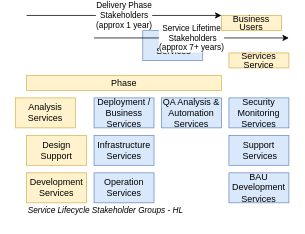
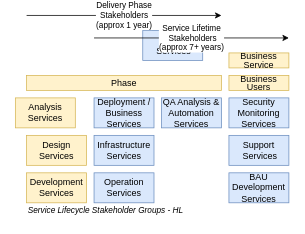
  <mxCell id="0" />
  <mxCell id="1" parent="0" />
  <mxCell id="2" value="Deployment / Business&lt;br&gt;Services" style="rounded=0;whiteSpace=wrap;html=1;sketch=0;fillColor=#dae8fc;strokeColor=#6c8ebf;" vertex="1" parent="1"><mxGeometry x="125" y="130" width="80" height="40" as="geometry" /></mxCell>
  <mxCell id="3" value="Infrastructure Services" style="rounded=0;whiteSpace=wrap;html=1;sketch=0;fillColor=#dae8fc;strokeColor=#6c8ebf;" vertex="1" parent="1"><mxGeometry x="125" y="180" width="80" height="40" as="geometry" /></mxCell>
  <mxCell id="4" value="Operation Services" style="rounded=0;whiteSpace=wrap;html=1;sketch=0;fillColor=#dae8fc;strokeColor=#6c8ebf;" vertex="1" parent="1"><mxGeometry x="125" y="230" width="80" height="40" as="geometry" /></mxCell>
  <mxCell id="5" value="Security Monitoring Services" style="rounded=0;whiteSpace=wrap;html=1;sketch=0;fillColor=#dae8fc;strokeColor=#6c8ebf;" vertex="1" parent="1"><mxGeometry x="305" y="130" width="80" height="40" as="geometry" /></mxCell>
  <mxCell id="6" value="Support&lt;br&gt;&amp;nbsp;Services" style="rounded=0;whiteSpace=wrap;html=1;sketch=0;fillColor=#dae8fc;strokeColor=#6c8ebf;" vertex="1" parent="1"><mxGeometry x="305" y="180" width="80" height="40" as="geometry" /></mxCell>
  <mxCell id="7" value="Analysis Services" style="rounded=0;whiteSpace=wrap;html=1;sketch=0;fillColor=#fff2cc;strokeColor=#d6b656;" vertex="1" parent="1"><mxGeometry x="20" y="130" width="80" height="40" as="geometry" /></mxCell>
- <mxCell id="8" value="Design Support" style="rounded=0;whiteSpace=wrap;html=1;sketch=0;fillColor=#fff2cc;strokeColor=#d6b656;" vertex="1" parent="1"><mxGeometry x="35" y="180" width="80" height="40" as="geometry" /></mxCell>
+ <mxCell id="8" value="Design Services" style="rounded=0;whiteSpace=wrap;html=1;sketch=0;fillColor=#fff2cc;strokeColor=#d6b656;" vertex="1" parent="1"><mxGeometry x="35" y="180" width="80" height="40" as="geometry" /></mxCell>
  <mxCell id="9" value="Development Services" style="rounded=0;whiteSpace=wrap;html=1;sketch=0;fillColor=#fff2cc;strokeColor=#d6b656;" vertex="1" parent="1"><mxGeometry x="35" y="230" width="80" height="40" as="geometry" /></mxCell>
  <mxCell id="10" value="C&amp;amp;A&lt;br&gt;&amp;nbsp;Services" style="rounded=0;whiteSpace=wrap;html=1;sketch=0;fillColor=#dae8fc;strokeColor=#6c8ebf;" vertex="1" parent="1"><mxGeometry x="190" y="40" width="80" height="40" as="geometry" /></mxCell>
  <mxCell id="11" value="QA Analysis &amp;amp; Automation Services" style="rounded=0;whiteSpace=wrap;html=1;sketch=0;fillColor=#dae8fc;strokeColor=#6c8ebf;" vertex="1" parent="1"><mxGeometry x="215" y="130" width="80" height="40" as="geometry" /></mxCell>
  <mxCell id="12" value="Service Lifetime&lt;br&gt;&amp;nbsp;Stakeholders &lt;br&gt;(approx 7+ years)" style="endArrow=classic;html=1;" edge="1" parent="1"><mxGeometry width="50" height="50" relative="1" as="geometry"><mxPoint x="125" y="50" as="sourcePoint" /><mxPoint x="385" y="50" as="targetPoint" /></mxGeometry></mxCell>
  <mxCell id="13" value="Delivery Phase &lt;br&gt;Stakeholders &lt;br&gt;(approx 1 year)" style="endArrow=classic;html=1;" edge="1" parent="1"><mxGeometry width="50" height="50" relative="1" as="geometry"><mxPoint x="35" y="20" as="sourcePoint" /><mxPoint x="295" y="20" as="targetPoint" /></mxGeometry></mxCell>
  <mxCell id="14" value="BAU&lt;br&gt;Development&lt;br&gt;Services" style="rounded=0;whiteSpace=wrap;html=1;sketch=0;fillColor=#dae8fc;strokeColor=#6c8ebf;" vertex="1" parent="1"><mxGeometry x="305" y="230" width="80" height="40" as="geometry" /></mxCell>
  <mxCell id="15" value="Service Lifecycle Stakeholder Groups - HL" style="text;html=1;strokeColor=none;fillColor=none;align=left;verticalAlign=middle;whiteSpace=wrap;rounded=0;fontSize=11;opacity=80;fontStyle=2" vertex="1" parent="1"><mxGeometry x="35" y="270" width="350" height="20" as="geometry" /></mxCell>
- <mxCell id="16" value="&lt;p style=&quot;line-height: 90%&quot;&gt;Services Service&lt;/p&gt;" style="rounded=0;whiteSpace=wrap;html=1;sketch=0;fillColor=#fff2cc;strokeColor=#d6b656;" vertex="1" parent="1"><mxGeometry x="305" y="70" width="80" height="20" as="geometry" /></mxCell>
- <mxCell id="17" value="&lt;p style=&quot;line-height: 90%&quot;&gt;Business Users&lt;/p&gt;" style="rounded=0;whiteSpace=wrap;html=1;sketch=0;fillColor=#fff2cc;strokeColor=#d6b656;" vertex="1" parent="1"><mxGeometry x="295" y="20" width="80" height="20" as="geometry" /></mxCell>
+ <mxCell id="16" value="&lt;p style=&quot;line-height: 90%&quot;&gt;Business Service&lt;/p&gt;" style="rounded=0;whiteSpace=wrap;html=1;sketch=0;fillColor=#fff2cc;strokeColor=#d6b656;" vertex="1" parent="1"><mxGeometry x="305" y="70" width="80" height="20" as="geometry" /></mxCell>
+ <mxCell id="17" value="&lt;p style=&quot;line-height: 90%&quot;&gt;Business Users&lt;/p&gt;" style="rounded=0;whiteSpace=wrap;html=1;sketch=0;fillColor=#fff2cc;strokeColor=#d6b656;" vertex="1" parent="1"><mxGeometry x="305" y="100" width="80" height="20" as="geometry" /></mxCell>
  <mxCell id="18" value="Phase" style="rounded=0;whiteSpace=wrap;html=1;sketch=0;fillColor=#fff2cc;strokeColor=#d6b656;" vertex="1" parent="1"><mxGeometry x="35" y="100" width="260" height="20" as="geometry" /></mxCell>
